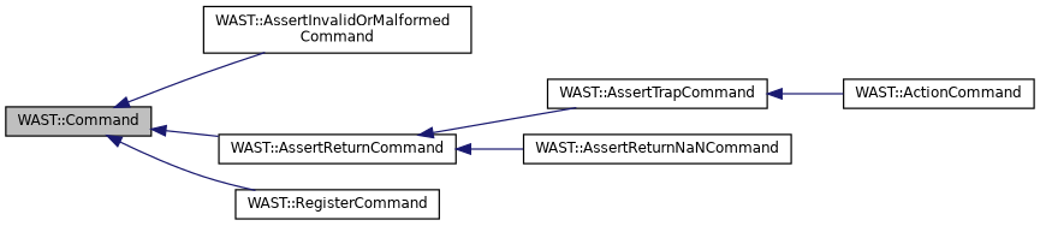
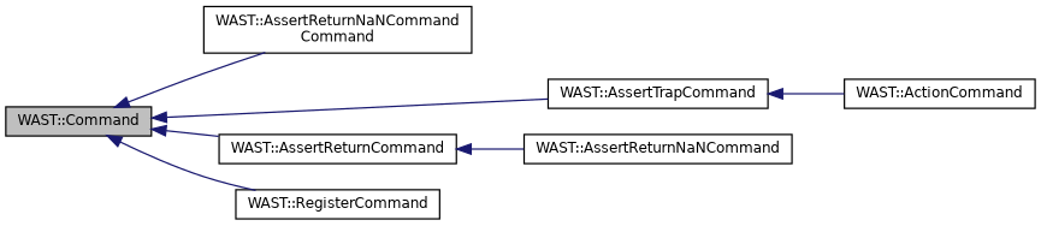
  digraph {
    rankdir=LR
    node [color=black fillcolor=white fontname=Helvetica fontsize=10 shape=record style=filled]
    edge [color=midnightblue dir=back fontname=Helvetica fontsize=10 labelfontname=Helvetica labelfontsize=10 style=solid]
    n1 [fillcolor=grey75 fontcolor=black height=0.2 label="WAST::Command" width=0.4]
-   n2 [height=0.2 label="WAST::AssertInvalidOrMalformed\lCommand" width=0.4]
+   n2 [height=0.2 label="WAST::AssertReturnNaNCommand\lCommand" width=0.4]
    n3 [height=0.2 label="WAST::AssertReturnCommand" width=0.4]
    n4 [height=0.2 label="WAST::AssertTrapCommand" width=0.4]
    n5 [height=0.2 label="WAST::RegisterCommand" width=0.4]
    n6 [height=0.2 label="WAST::ActionCommand" width=0.4]
    n7 [height=0.2 label="WAST::AssertReturnNaNCommand" width=0.4]
    n1 -> n2
    n1 -> n3
-   n3 -> n4
+   n1 -> n4
    n1 -> n5
    n3 -> n7
    n4 -> n6
  }
